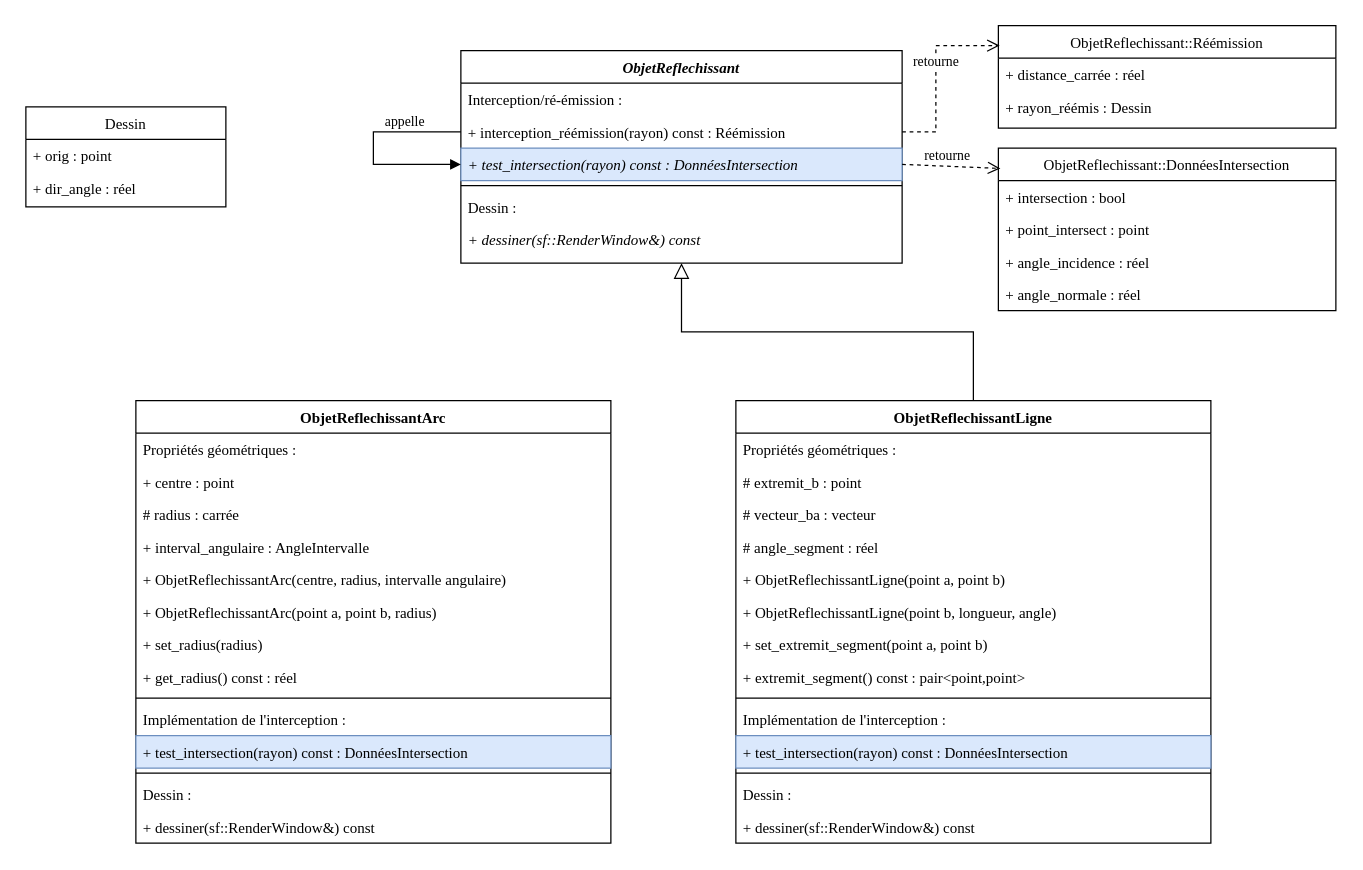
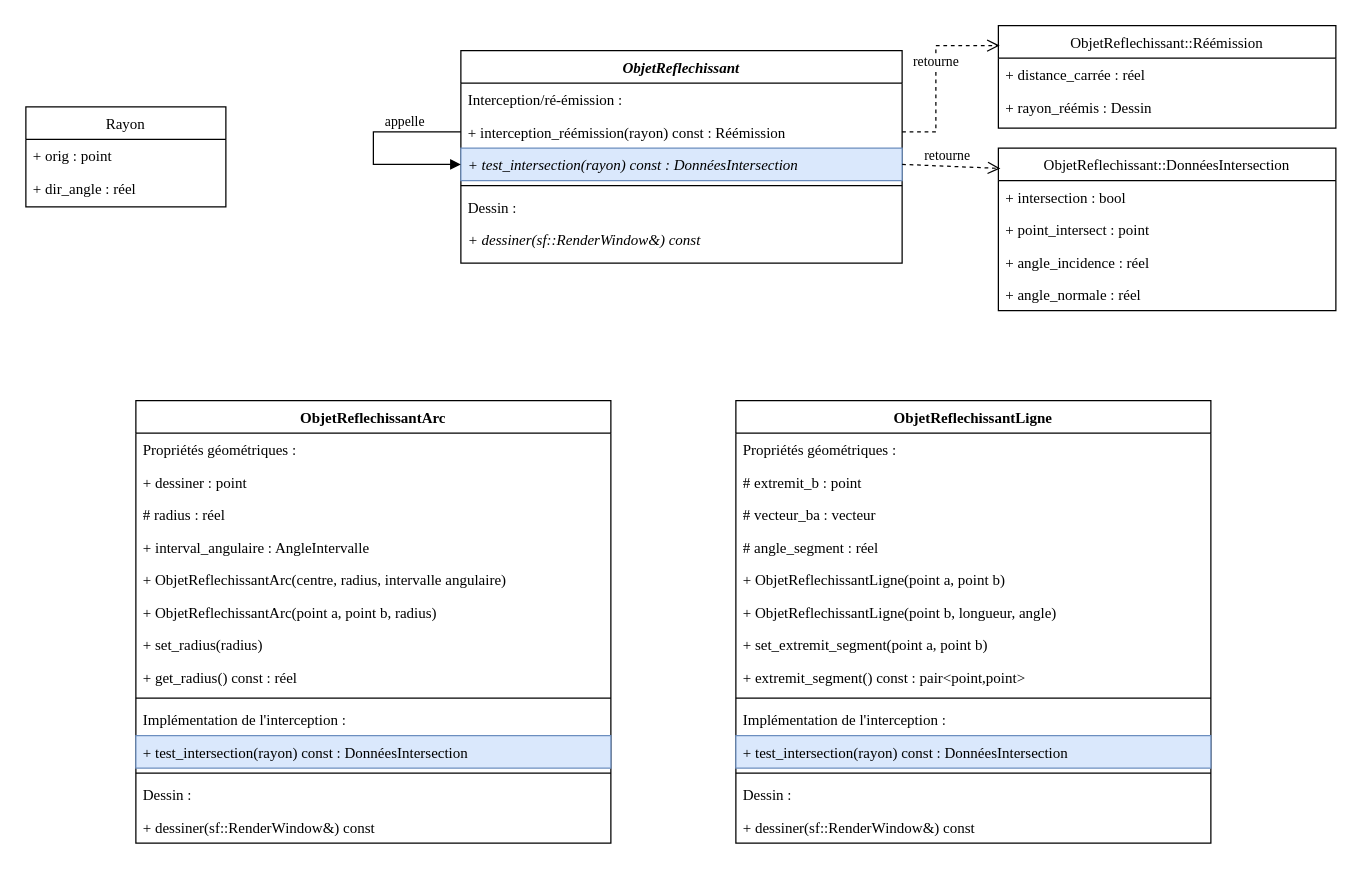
  <mxCell id="0" />
  <mxCell id="1" parent="0" />
  <mxCell id="2" value="ObjetReflechissant" style="swimlane;fontStyle=3;align=center;verticalAlign=top;childLayout=stackLayout;horizontal=1;startSize=26;horizontalStack=0;resizeParent=1;resizeLast=0;collapsible=1;marginBottom=0;rounded=0;shadow=0;strokeWidth=1;fontFamily=Verdana;" parent="1" vertex="1"><mxGeometry x="368" y="40" width="353" height="170" as="geometry"><mxRectangle x="230" y="140" width="160" height="26" as="alternateBounds" /></mxGeometry></mxCell>
  <mxCell id="3" value="Interception/ré-émission :" style="text;align=left;verticalAlign=top;spacingLeft=4;spacingRight=4;overflow=hidden;rotatable=0;points=[[0,0.5],[1,0.5]];portConstraint=eastwest;fontFamily=Verdana;" vertex="1" parent="2"><mxGeometry y="26" width="353" height="26" as="geometry" /></mxCell>
  <mxCell id="4" value="+ interception_réémission(rayon) const : Réémission" style="text;align=left;verticalAlign=top;spacingLeft=4;spacingRight=4;overflow=hidden;rotatable=0;points=[[0,0.5],[1,0.5]];portConstraint=eastwest;fontFamily=Verdana;" parent="2" vertex="1"><mxGeometry y="52" width="353" height="26" as="geometry" /></mxCell>
  <mxCell id="5" value="+ test_intersection(rayon) const : DonnéesIntersection" style="text;align=left;verticalAlign=top;spacingLeft=4;spacingRight=4;overflow=hidden;rotatable=0;points=[[0,0.5],[1,0.5]];portConstraint=eastwest;fontFamily=Verdana;fontStyle=2;fillColor=#dae8fc;strokeColor=#6c8ebf;" vertex="1" parent="2"><mxGeometry y="78" width="353" height="26" as="geometry" /></mxCell>
  <mxCell id="6" value="" style="line;html=1;strokeWidth=1;align=left;verticalAlign=middle;spacingTop=-1;spacingLeft=3;spacingRight=3;rotatable=0;labelPosition=right;points=[];portConstraint=eastwest;fontFamily=Verdana;" vertex="1" parent="2"><mxGeometry y="104" width="353" height="8" as="geometry" /></mxCell>
  <mxCell id="7" value="Dessin :" style="text;align=left;verticalAlign=top;spacingLeft=4;spacingRight=4;overflow=hidden;rotatable=0;points=[[0,0.5],[1,0.5]];portConstraint=eastwest;fontFamily=Verdana;" vertex="1" parent="2"><mxGeometry y="112" width="353" height="26" as="geometry" /></mxCell>
  <mxCell id="8" value="+ dessiner(sf::RenderWindow&amp;) const" style="text;align=left;verticalAlign=top;spacingLeft=4;spacingRight=4;overflow=hidden;rotatable=0;points=[[0,0.5],[1,0.5]];portConstraint=eastwest;rounded=0;shadow=0;html=0;fontFamily=Verdana;fontStyle=2;" parent="2" vertex="1"><mxGeometry y="138" width="353" height="26" as="geometry" /></mxCell>
  <mxCell id="9" value="" style="endArrow=block;html=1;rounded=0;fontFamily=Verdana;endFill=1;exitX=0;exitY=0.5;exitDx=0;exitDy=0;entryX=0;entryY=0.5;entryDx=0;entryDy=0;" edge="1" parent="2" source="4" target="5"><mxGeometry width="50" height="50" relative="1" as="geometry"><mxPoint x="-40" y="100" as="sourcePoint" /><mxPoint x="-80" y="65" as="targetPoint" /><Array as="points"><mxPoint x="-70" y="65" /><mxPoint x="-70" y="91" /></Array></mxGeometry></mxCell>
  <mxCell id="10" value="&lt;div&gt;appelle&lt;/div&gt;" style="edgeLabel;html=1;align=center;verticalAlign=middle;resizable=0;points=[];fontFamily=Verdana;" vertex="1" connectable="0" parent="9"><mxGeometry x="-0.688" y="-1" relative="1" as="geometry"><mxPoint x="-20" y="-8" as="offset" /></mxGeometry></mxCell>
  <mxCell id="11" value="ObjetReflechissantArc" style="swimlane;fontStyle=1;align=center;verticalAlign=top;childLayout=stackLayout;horizontal=1;startSize=26;horizontalStack=0;resizeParent=1;resizeLast=0;collapsible=1;marginBottom=0;rounded=0;shadow=0;strokeWidth=1;fontFamily=Verdana;" parent="1" vertex="1"><mxGeometry x="108" y="320" width="380" height="354" as="geometry"><mxRectangle x="130" y="380" width="160" height="26" as="alternateBounds" /></mxGeometry></mxCell>
  <mxCell id="12" value="Propriétés géométriques :" style="text;align=left;verticalAlign=top;spacingLeft=4;spacingRight=4;overflow=hidden;rotatable=0;points=[[0,0.5],[1,0.5]];portConstraint=eastwest;rounded=0;shadow=0;html=0;fontFamily=Verdana;" vertex="1" parent="11"><mxGeometry y="26" width="380" height="26" as="geometry" /></mxCell>
- <mxCell id="13" value="+ centre : point" style="text;align=left;verticalAlign=top;spacingLeft=4;spacingRight=4;overflow=hidden;rotatable=0;points=[[0,0.5],[1,0.5]];portConstraint=eastwest;rounded=0;shadow=0;html=0;fontFamily=Verdana;" parent="11" vertex="1"><mxGeometry y="52" width="380" height="26" as="geometry" /></mxCell>
- <mxCell id="14" value="# radius : carrée" style="text;align=left;verticalAlign=top;spacingLeft=4;spacingRight=4;overflow=hidden;rotatable=0;points=[[0,0.5],[1,0.5]];portConstraint=eastwest;fontFamily=Verdana;" parent="11" vertex="1"><mxGeometry y="78" width="380" height="26" as="geometry" /></mxCell>
+ <mxCell id="13" value="+ dessiner : point" style="text;align=left;verticalAlign=top;spacingLeft=4;spacingRight=4;overflow=hidden;rotatable=0;points=[[0,0.5],[1,0.5]];portConstraint=eastwest;rounded=0;shadow=0;html=0;fontFamily=Verdana;" parent="11" vertex="1"><mxGeometry y="52" width="380" height="26" as="geometry" /></mxCell>
+ <mxCell id="14" value="# radius : réel" style="text;align=left;verticalAlign=top;spacingLeft=4;spacingRight=4;overflow=hidden;rotatable=0;points=[[0,0.5],[1,0.5]];portConstraint=eastwest;fontFamily=Verdana;" parent="11" vertex="1"><mxGeometry y="78" width="380" height="26" as="geometry" /></mxCell>
  <mxCell id="15" value="+ interval_angulaire : AngleIntervalle" style="text;align=left;verticalAlign=top;spacingLeft=4;spacingRight=4;overflow=hidden;rotatable=0;points=[[0,0.5],[1,0.5]];portConstraint=eastwest;rounded=0;shadow=0;html=0;fontFamily=Verdana;" vertex="1" parent="11"><mxGeometry y="104" width="380" height="26" as="geometry" /></mxCell>
  <mxCell id="16" value="+ ObjetReflechissantArc(centre, radius, intervalle angulaire)" style="text;align=left;verticalAlign=top;spacingLeft=4;spacingRight=4;overflow=hidden;rotatable=0;points=[[0,0.5],[1,0.5]];portConstraint=eastwest;rounded=0;shadow=0;html=0;fontFamily=Verdana;" vertex="1" parent="11"><mxGeometry y="130" width="380" height="26" as="geometry" /></mxCell>
  <mxCell id="17" value="+ ObjetReflechissantArc(point a, point b, radius)" style="text;align=left;verticalAlign=top;spacingLeft=4;spacingRight=4;overflow=hidden;rotatable=0;points=[[0,0.5],[1,0.5]];portConstraint=eastwest;rounded=0;shadow=0;html=0;fontFamily=Verdana;" vertex="1" parent="11"><mxGeometry y="156" width="380" height="26" as="geometry" /></mxCell>
  <mxCell id="18" value="+ set_radius(radius)" style="text;align=left;verticalAlign=top;spacingLeft=4;spacingRight=4;overflow=hidden;rotatable=0;points=[[0,0.5],[1,0.5]];portConstraint=eastwest;rounded=0;shadow=0;html=0;fontFamily=Verdana;" vertex="1" parent="11"><mxGeometry y="182" width="380" height="26" as="geometry" /></mxCell>
  <mxCell id="19" value="+ get_radius() const : réel" style="text;align=left;verticalAlign=top;spacingLeft=4;spacingRight=4;overflow=hidden;rotatable=0;points=[[0,0.5],[1,0.5]];portConstraint=eastwest;rounded=0;shadow=0;html=0;fontFamily=Verdana;" vertex="1" parent="11"><mxGeometry y="208" width="380" height="26" as="geometry" /></mxCell>
  <mxCell id="20" value="" style="line;html=1;strokeWidth=1;align=left;verticalAlign=middle;spacingTop=-1;spacingLeft=3;spacingRight=3;rotatable=0;labelPosition=right;points=[];portConstraint=eastwest;fontFamily=Verdana;" vertex="1" parent="11"><mxGeometry y="234" width="380" height="8" as="geometry" /></mxCell>
  <mxCell id="21" value="Implémentation de l'interception :" style="text;align=left;verticalAlign=top;spacingLeft=4;spacingRight=4;overflow=hidden;rotatable=0;points=[[0,0.5],[1,0.5]];portConstraint=eastwest;fontFamily=Verdana;" parent="11" vertex="1"><mxGeometry y="242" width="380" height="26" as="geometry" /></mxCell>
  <mxCell id="22" value="+ test_intersection(rayon) const : DonnéesIntersection" style="text;align=left;verticalAlign=top;spacingLeft=4;spacingRight=4;overflow=hidden;rotatable=0;points=[[0,0.5],[1,0.5]];portConstraint=eastwest;fontFamily=Verdana;fillColor=#dae8fc;strokeColor=#6c8ebf;" vertex="1" parent="11"><mxGeometry y="268" width="380" height="26" as="geometry" /></mxCell>
  <mxCell id="23" value="" style="line;html=1;strokeWidth=1;align=left;verticalAlign=middle;spacingTop=-1;spacingLeft=3;spacingRight=3;rotatable=0;labelPosition=right;points=[];portConstraint=eastwest;fontFamily=Verdana;" parent="11" vertex="1"><mxGeometry y="294" width="380" height="8" as="geometry" /></mxCell>
  <mxCell id="24" value="Dessin :" style="text;align=left;verticalAlign=top;spacingLeft=4;spacingRight=4;overflow=hidden;rotatable=0;points=[[0,0.5],[1,0.5]];portConstraint=eastwest;rounded=0;shadow=0;html=0;fontFamily=Verdana;" vertex="1" parent="11"><mxGeometry y="302" width="380" height="26" as="geometry" /></mxCell>
  <mxCell id="25" value="+ dessiner(sf::RenderWindow&amp;) const" style="text;align=left;verticalAlign=top;spacingLeft=4;spacingRight=4;overflow=hidden;rotatable=0;points=[[0,0.5],[1,0.5]];portConstraint=eastwest;rounded=0;shadow=0;html=0;fontFamily=Verdana;" vertex="1" parent="11"><mxGeometry y="328" width="380" height="26" as="geometry" /></mxCell>
- <mxCell id="26" value="" style="endArrow=block;endSize=10;endFill=0;shadow=0;strokeWidth=1;rounded=0;edgeStyle=elbowEdgeStyle;elbow=vertical;fontFamily=Verdana;exitX=0.5;exitY=0;exitDx=0;exitDy=0;" parent="1" source="30" target="2" edge="1"><mxGeometry width="160" relative="1" as="geometry"><mxPoint x="818" y="390" as="sourcePoint" /><mxPoint x="608" y="301" as="targetPoint" /></mxGeometry></mxCell>
- <mxCell id="27" value="Dessin" style="swimlane;fontStyle=0;align=center;verticalAlign=top;childLayout=stackLayout;horizontal=1;startSize=26;horizontalStack=0;resizeParent=1;resizeLast=0;collapsible=1;marginBottom=0;rounded=0;shadow=0;strokeWidth=1;fontFamily=Verdana;" parent="1" vertex="1"><mxGeometry x="20" y="85" width="160" height="80" as="geometry"><mxRectangle x="550" y="140" width="160" height="26" as="alternateBounds" /></mxGeometry></mxCell>
+ <mxCell id="27" value="Rayon" style="swimlane;fontStyle=0;align=center;verticalAlign=top;childLayout=stackLayout;horizontal=1;startSize=26;horizontalStack=0;resizeParent=1;resizeLast=0;collapsible=1;marginBottom=0;rounded=0;shadow=0;strokeWidth=1;fontFamily=Verdana;" parent="1" vertex="1"><mxGeometry x="20" y="85" width="160" height="80" as="geometry"><mxRectangle x="550" y="140" width="160" height="26" as="alternateBounds" /></mxGeometry></mxCell>
  <mxCell id="28" value="+ orig : point" style="text;align=left;verticalAlign=top;spacingLeft=4;spacingRight=4;overflow=hidden;rotatable=0;points=[[0,0.5],[1,0.5]];portConstraint=eastwest;fontFamily=Verdana;" parent="27" vertex="1"><mxGeometry y="26" width="160" height="26" as="geometry" /></mxCell>
  <mxCell id="29" value="+ dir_angle : réel" style="text;align=left;verticalAlign=top;spacingLeft=4;spacingRight=4;overflow=hidden;rotatable=0;points=[[0,0.5],[1,0.5]];portConstraint=eastwest;rounded=0;shadow=0;html=0;fontFamily=Verdana;" parent="27" vertex="1"><mxGeometry y="52" width="160" height="26" as="geometry" /></mxCell>
  <mxCell id="30" value="ObjetReflechissantLigne" style="swimlane;fontStyle=1;align=center;verticalAlign=top;childLayout=stackLayout;horizontal=1;startSize=26;horizontalStack=0;resizeParent=1;resizeLast=0;collapsible=1;marginBottom=0;rounded=0;shadow=0;strokeWidth=1;fontFamily=Verdana;" vertex="1" parent="1"><mxGeometry x="588" y="320" width="380" height="354" as="geometry"><mxRectangle x="130" y="380" width="160" height="26" as="alternateBounds" /></mxGeometry></mxCell>
  <mxCell id="31" value="Propriétés géométriques :" style="text;align=left;verticalAlign=top;spacingLeft=4;spacingRight=4;overflow=hidden;rotatable=0;points=[[0,0.5],[1,0.5]];portConstraint=eastwest;rounded=0;shadow=0;html=0;fontFamily=Verdana;" vertex="1" parent="30"><mxGeometry y="26" width="380" height="26" as="geometry" /></mxCell>
  <mxCell id="32" value="# extremit_b : point" style="text;align=left;verticalAlign=top;spacingLeft=4;spacingRight=4;overflow=hidden;rotatable=0;points=[[0,0.5],[1,0.5]];portConstraint=eastwest;rounded=0;shadow=0;html=0;fontFamily=Verdana;" vertex="1" parent="30"><mxGeometry y="52" width="380" height="26" as="geometry" /></mxCell>
  <mxCell id="33" value="# vecteur_ba : vecteur" style="text;align=left;verticalAlign=top;spacingLeft=4;spacingRight=4;overflow=hidden;rotatable=0;points=[[0,0.5],[1,0.5]];portConstraint=eastwest;fontFamily=Verdana;" vertex="1" parent="30"><mxGeometry y="78" width="380" height="26" as="geometry" /></mxCell>
  <mxCell id="34" value="# angle_segment : réel" style="text;align=left;verticalAlign=top;spacingLeft=4;spacingRight=4;overflow=hidden;rotatable=0;points=[[0,0.5],[1,0.5]];portConstraint=eastwest;fontFamily=Verdana;" vertex="1" parent="30"><mxGeometry y="104" width="380" height="26" as="geometry" /></mxCell>
  <mxCell id="35" value="+ ObjetReflechissantLigne(point a, point b)" style="text;align=left;verticalAlign=top;spacingLeft=4;spacingRight=4;overflow=hidden;rotatable=0;points=[[0,0.5],[1,0.5]];portConstraint=eastwest;rounded=0;shadow=0;html=0;fontFamily=Verdana;" vertex="1" parent="30"><mxGeometry y="130" width="380" height="26" as="geometry" /></mxCell>
  <mxCell id="36" value="+ ObjetReflechissantLigne(point b, longueur, angle)" style="text;align=left;verticalAlign=top;spacingLeft=4;spacingRight=4;overflow=hidden;rotatable=0;points=[[0,0.5],[1,0.5]];portConstraint=eastwest;rounded=0;shadow=0;html=0;fontFamily=Verdana;" vertex="1" parent="30"><mxGeometry y="156" width="380" height="26" as="geometry" /></mxCell>
  <mxCell id="37" value="+ set_extremit_segment(point a, point b)" style="text;align=left;verticalAlign=top;spacingLeft=4;spacingRight=4;overflow=hidden;rotatable=0;points=[[0,0.5],[1,0.5]];portConstraint=eastwest;rounded=0;shadow=0;html=0;fontFamily=Verdana;" vertex="1" parent="30"><mxGeometry y="182" width="380" height="26" as="geometry" /></mxCell>
  <mxCell id="38" value="+ extremit_segment() const : pair&lt;point,point&gt;" style="text;align=left;verticalAlign=top;spacingLeft=4;spacingRight=4;overflow=hidden;rotatable=0;points=[[0,0.5],[1,0.5]];portConstraint=eastwest;rounded=0;shadow=0;html=0;fontFamily=Verdana;" vertex="1" parent="30"><mxGeometry y="208" width="380" height="26" as="geometry" /></mxCell>
  <mxCell id="39" value="" style="line;html=1;strokeWidth=1;align=left;verticalAlign=middle;spacingTop=-1;spacingLeft=3;spacingRight=3;rotatable=0;labelPosition=right;points=[];portConstraint=eastwest;fontFamily=Verdana;" vertex="1" parent="30"><mxGeometry y="234" width="380" height="8" as="geometry" /></mxCell>
  <mxCell id="40" value="Implémentation de l'interception :" style="text;align=left;verticalAlign=top;spacingLeft=4;spacingRight=4;overflow=hidden;rotatable=0;points=[[0,0.5],[1,0.5]];portConstraint=eastwest;fontFamily=Verdana;" vertex="1" parent="30"><mxGeometry y="242" width="380" height="26" as="geometry" /></mxCell>
  <mxCell id="41" value="+ test_intersection(rayon) const : DonnéesIntersection" style="text;align=left;verticalAlign=top;spacingLeft=4;spacingRight=4;overflow=hidden;rotatable=0;points=[[0,0.5],[1,0.5]];portConstraint=eastwest;fontFamily=Verdana;fillColor=#dae8fc;strokeColor=#6c8ebf;" vertex="1" parent="30"><mxGeometry y="268" width="380" height="26" as="geometry" /></mxCell>
  <mxCell id="42" value="" style="line;html=1;strokeWidth=1;align=left;verticalAlign=middle;spacingTop=-1;spacingLeft=3;spacingRight=3;rotatable=0;labelPosition=right;points=[];portConstraint=eastwest;fontFamily=Verdana;" vertex="1" parent="30"><mxGeometry y="294" width="380" height="8" as="geometry" /></mxCell>
  <mxCell id="43" value="Dessin :" style="text;align=left;verticalAlign=top;spacingLeft=4;spacingRight=4;overflow=hidden;rotatable=0;points=[[0,0.5],[1,0.5]];portConstraint=eastwest;fontFamily=Verdana;" vertex="1" parent="30"><mxGeometry y="302" width="380" height="26" as="geometry" /></mxCell>
  <mxCell id="44" value="+ dessiner(sf::RenderWindow&amp;) const" style="text;align=left;verticalAlign=top;spacingLeft=4;spacingRight=4;overflow=hidden;rotatable=0;points=[[0,0.5],[1,0.5]];portConstraint=eastwest;fontFamily=Verdana;" vertex="1" parent="30"><mxGeometry y="328" width="380" height="26" as="geometry" /></mxCell>
  <mxCell id="45" value="ObjetReflechissant::DonnéesIntersection" style="swimlane;fontStyle=0;align=center;verticalAlign=top;childLayout=stackLayout;horizontal=1;startSize=26;horizontalStack=0;resizeParent=1;resizeLast=0;collapsible=1;marginBottom=0;rounded=0;shadow=0;strokeWidth=1;fontFamily=Verdana;" vertex="1" parent="1"><mxGeometry x="798" y="118" width="270" height="130" as="geometry"><mxRectangle x="550" y="140" width="160" height="26" as="alternateBounds" /></mxGeometry></mxCell>
  <mxCell id="46" value="+ intersection : bool" style="text;align=left;verticalAlign=top;spacingLeft=4;spacingRight=4;overflow=hidden;rotatable=0;points=[[0,0.5],[1,0.5]];portConstraint=eastwest;rounded=0;shadow=0;html=0;fontFamily=Verdana;" vertex="1" parent="45"><mxGeometry y="26" width="270" height="26" as="geometry" /></mxCell>
  <mxCell id="47" value="+ point_intersect : point" style="text;align=left;verticalAlign=top;spacingLeft=4;spacingRight=4;overflow=hidden;rotatable=0;points=[[0,0.5],[1,0.5]];portConstraint=eastwest;fontFamily=Verdana;" vertex="1" parent="45"><mxGeometry y="52" width="270" height="26" as="geometry" /></mxCell>
  <mxCell id="48" value="+ angle_incidence : réel" style="text;align=left;verticalAlign=top;spacingLeft=4;spacingRight=4;overflow=hidden;rotatable=0;points=[[0,0.5],[1,0.5]];portConstraint=eastwest;rounded=0;shadow=0;html=0;fontFamily=Verdana;" vertex="1" parent="45"><mxGeometry y="78" width="270" height="26" as="geometry" /></mxCell>
  <mxCell id="49" value="+ angle_normale : réel" style="text;align=left;verticalAlign=top;spacingLeft=4;spacingRight=4;overflow=hidden;rotatable=0;points=[[0,0.5],[1,0.5]];portConstraint=eastwest;rounded=0;shadow=0;html=0;fontFamily=Verdana;" vertex="1" parent="45"><mxGeometry y="104" width="270" height="26" as="geometry" /></mxCell>
  <mxCell id="50" value="ObjetReflechissant::Réémission" style="swimlane;fontStyle=0;align=center;verticalAlign=top;childLayout=stackLayout;horizontal=1;startSize=26;horizontalStack=0;resizeParent=1;resizeLast=0;collapsible=1;marginBottom=0;rounded=0;shadow=0;strokeWidth=1;fontFamily=Verdana;" vertex="1" parent="1"><mxGeometry x="798" y="20" width="270" height="82" as="geometry"><mxRectangle x="550" y="140" width="160" height="26" as="alternateBounds" /></mxGeometry></mxCell>
  <mxCell id="51" value="+ distance_carrée : réel" style="text;align=left;verticalAlign=top;spacingLeft=4;spacingRight=4;overflow=hidden;rotatable=0;points=[[0,0.5],[1,0.5]];portConstraint=eastwest;fontFamily=Verdana;" vertex="1" parent="50"><mxGeometry y="26" width="270" height="26" as="geometry" /></mxCell>
  <mxCell id="52" value="+ rayon_réémis : Dessin" style="text;align=left;verticalAlign=top;spacingLeft=4;spacingRight=4;overflow=hidden;rotatable=0;points=[[0,0.5],[1,0.5]];portConstraint=eastwest;rounded=0;shadow=0;html=0;fontFamily=Verdana;" vertex="1" parent="50"><mxGeometry y="52" width="270" height="26" as="geometry" /></mxCell>
  <mxCell id="53" value="retourne" style="html=1;verticalAlign=bottom;endArrow=open;dashed=1;endSize=8;rounded=0;fontFamily=Verdana;exitX=1;exitY=0.5;exitDx=0;exitDy=0;entryX=0.004;entryY=0.195;entryDx=0;entryDy=0;entryPerimeter=0;" edge="1" parent="1" source="4" target="50"><mxGeometry relative="1" as="geometry"><mxPoint x="698" y="170" as="sourcePoint" /><mxPoint x="618" y="170" as="targetPoint" /><Array as="points"><mxPoint x="748" y="105" /><mxPoint x="748" y="36" /></Array></mxGeometry></mxCell>
  <mxCell id="54" value="&lt;div&gt;retourne&lt;/div&gt;" style="html=1;verticalAlign=bottom;endArrow=open;dashed=1;endSize=8;rounded=0;fontFamily=Verdana;exitX=1;exitY=0.5;exitDx=0;exitDy=0;entryX=0.006;entryY=0.125;entryDx=0;entryDy=0;entryPerimeter=0;" edge="1" parent="1" source="5" target="45"><mxGeometry x="-0.091" y="-1" relative="1" as="geometry"><mxPoint x="778" y="100" as="sourcePoint" /><mxPoint x="758" y="131" as="targetPoint" /><mxPoint as="offset" /></mxGeometry></mxCell>
